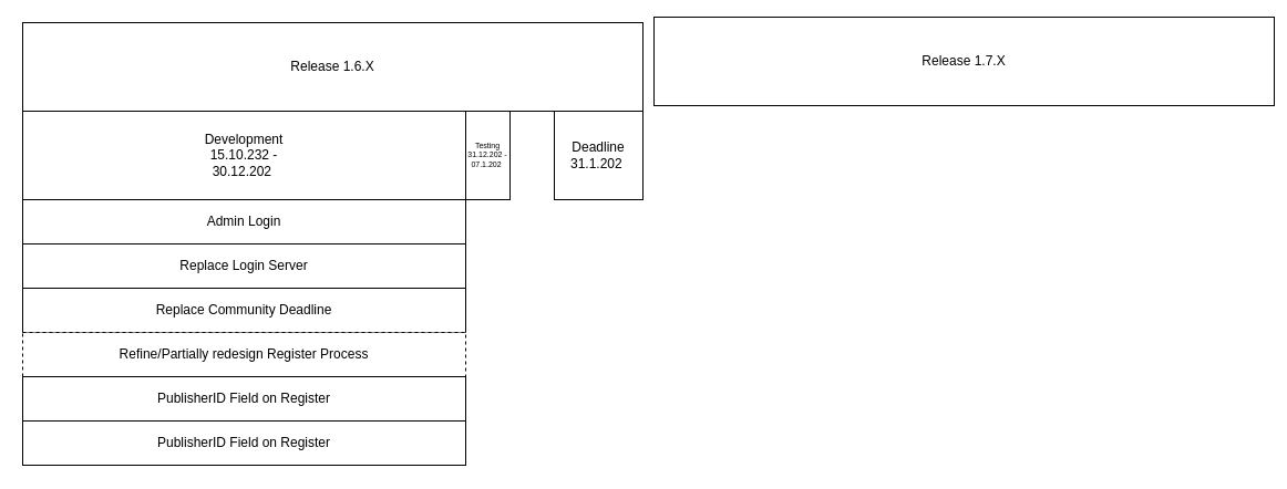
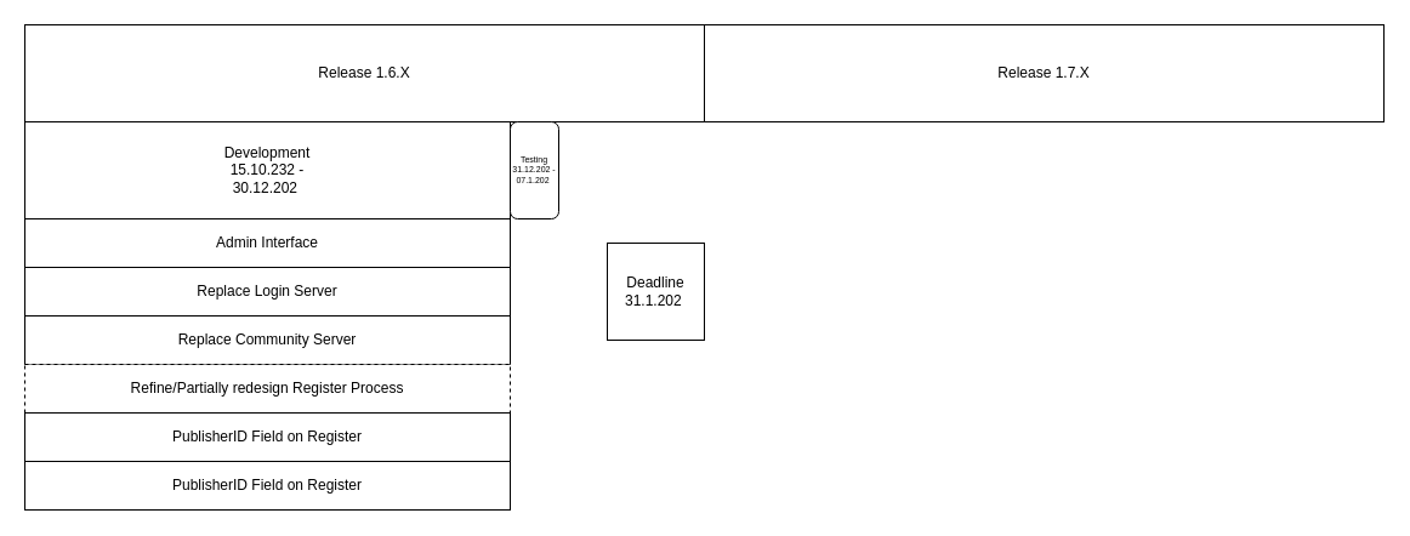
  <mxCell id="0" />
  <mxCell id="1" parent="0" />
  <mxCell id="2" value="Release 1.6.X" style="rounded=0;whiteSpace=wrap;html=1;" vertex="1" parent="1"><mxGeometry x="20" y="20" width="560" height="80" as="geometry" /></mxCell>
  <mxCell id="3" value="Development&lt;br style=&quot;font-size: 12px;&quot;&gt;15.10.232 -&lt;br style=&quot;font-size: 12px;&quot;&gt;30.12.202&amp;nbsp;" style="rounded=0;whiteSpace=wrap;html=1;fontSize=12;" vertex="1" parent="1"><mxGeometry x="20" y="100" width="400" height="80" as="geometry" /></mxCell>
- <mxCell id="4" value="Testing&lt;br style=&quot;font-size: 7px;&quot;&gt;31.12.202 -&lt;br style=&quot;font-size: 7px;&quot;&gt;07.1.202&amp;nbsp;" style="rounded=0;whiteSpace=wrap;html=1;fontSize=7;" vertex="1" parent="1"><mxGeometry x="420" y="100" width="40" height="80" as="geometry" /></mxCell>
- <mxCell id="5" value="Deadline&lt;br style=&quot;font-size: 12px;&quot;&gt;31.1.202&amp;nbsp;" style="rounded=0;whiteSpace=wrap;html=1;fontSize=12;" vertex="1" parent="1"><mxGeometry x="500" y="100" width="80" height="80" as="geometry" /></mxCell>
- <mxCell id="6" value="Release 1.7.X" style="rounded=0;whiteSpace=wrap;html=1;" vertex="1" parent="1"><mxGeometry x="590" y="15" width="560" height="80" as="geometry" /></mxCell>
- <mxCell id="7" value="Admin Login" style="rounded=0;whiteSpace=wrap;html=1;fontSize=12;" vertex="1" parent="1"><mxGeometry x="20" y="180" width="400" height="40" as="geometry" /></mxCell>
+ <mxCell id="4" value="Testing&lt;br style=&quot;font-size: 7px;&quot;&gt;31.12.202 -&lt;br style=&quot;font-size: 7px;&quot;&gt;07.1.202&amp;nbsp;" style="whiteSpace=wrap;html=1;fontSize=7;rounded=1;" vertex="1" parent="1"><mxGeometry x="420" y="100" width="40" height="80" as="geometry" /></mxCell>
+ <mxCell id="5" value="Deadline&lt;br style=&quot;font-size: 12px;&quot;&gt;31.1.202&amp;nbsp;" style="rounded=0;whiteSpace=wrap;html=1;fontSize=12;" vertex="1" parent="1"><mxGeometry x="500" y="200" width="80" height="80" as="geometry" /></mxCell>
+ <mxCell id="6" value="Release 1.7.X" style="rounded=0;whiteSpace=wrap;html=1;" vertex="1" parent="1"><mxGeometry x="580" y="20" width="560" height="80" as="geometry" /></mxCell>
+ <mxCell id="7" value="Admin Interface" style="rounded=0;whiteSpace=wrap;html=1;fontSize=12;" vertex="1" parent="1"><mxGeometry x="20" y="180" width="400" height="40" as="geometry" /></mxCell>
  <mxCell id="8" value="Replace Login Server" style="rounded=0;whiteSpace=wrap;html=1;fontSize=12;" vertex="1" parent="1"><mxGeometry x="20" y="220" width="400" height="40" as="geometry" /></mxCell>
- <mxCell id="9" value="Replace Community Deadline" style="rounded=0;whiteSpace=wrap;html=1;fontSize=12;" vertex="1" parent="1"><mxGeometry x="20" y="260" width="400" height="40" as="geometry" /></mxCell>
+ <mxCell id="9" value="Replace Community Server" style="rounded=0;whiteSpace=wrap;html=1;fontSize=12;" vertex="1" parent="1"><mxGeometry x="20" y="260" width="400" height="40" as="geometry" /></mxCell>
  <mxCell id="10" value="Refine/Partially redesign Register Process" style="rounded=0;whiteSpace=wrap;html=1;fontSize=12;dashed=1;" vertex="1" parent="1"><mxGeometry x="20" y="300" width="400" height="40" as="geometry" /></mxCell>
  <mxCell id="11" value="PublisherID Field on Register" style="rounded=0;whiteSpace=wrap;html=1;fontSize=12;" vertex="1" parent="1"><mxGeometry x="20" y="340" width="400" height="40" as="geometry" /></mxCell>
  <mxCell id="12" value="PublisherID Field on Register" style="rounded=0;whiteSpace=wrap;html=1;fontSize=12;" vertex="1" parent="1"><mxGeometry x="20" y="380" width="400" height="40" as="geometry" /></mxCell>
